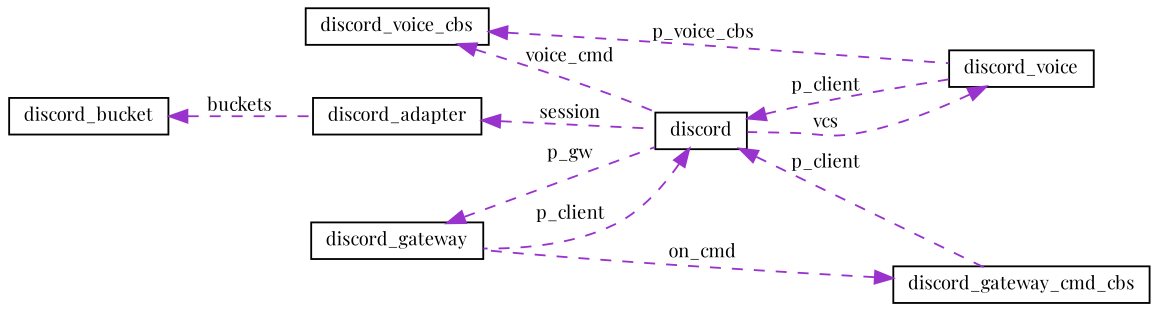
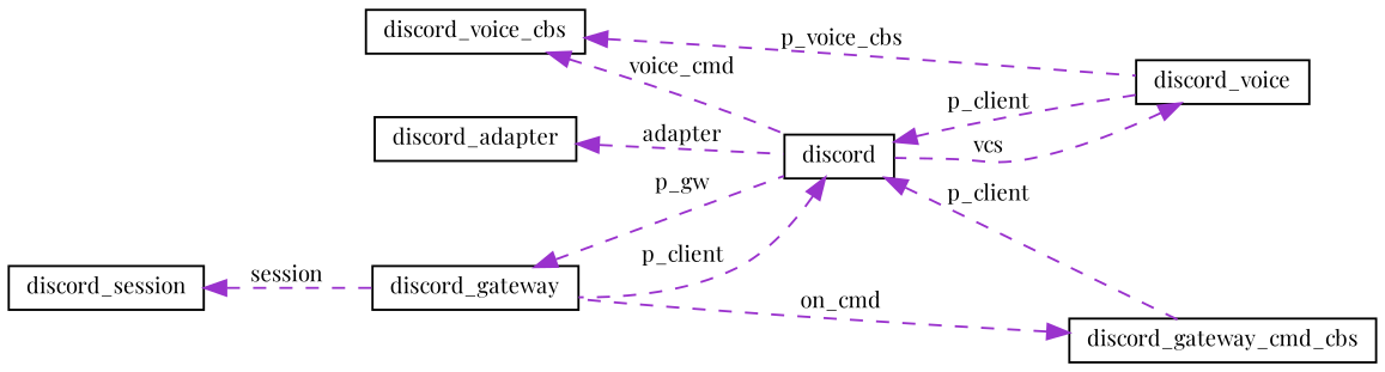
  digraph {
    fontname="Playfair Display"
    rankdir=LR
    node [color=black fillcolor=white fontname="Playfair Display" fontsize=10 shape=record style=filled]
    edge [color=darkorchid3 dir=back fontname="Playfair Display" fontsize=10 labelfontname=Helvetica labelfontsize=10 style=dashed]
    n1 [height=0.2 label=discord_gateway width=0.4]
    n2 [height=0.2 label=discord width=0.4]
    n3 [height=0.2 label=discord_voice width=0.4]
    n4 [height=0.2 label=discord_gateway_cmd_cbs width=0.4]
    n5 [height=0.2 label=discord_adapter width=0.4]
    n6 [height=0.2 label=discord_voice_cbs width=0.4]
-   n7 [height=0.2 label=discord_bucket width=0.4]
+   n8 [height=0.2 label=discord_session width=0.4]
    n1 -> n2 [label=" p_gw"]
    n2 -> n1 [label=" p_client"]
    n2 -> n3 [label=" p_client"]
    n2 -> n4 [label=" p_client"]
    n3 -> n2 [label=" vcs"]
    n4 -> n1 [label=" on_cmd"]
-   n5 -> n2 [label=" session"]
+   n5 -> n2 [label=" adapter"]
    n6 -> n2 [label=" voice_cmd"]
    n6 -> n3 [label=" p_voice_cbs"]
-   n7 -> n5 [label=" buckets"]
+   n8 -> n1 [label=" session"]
  }
